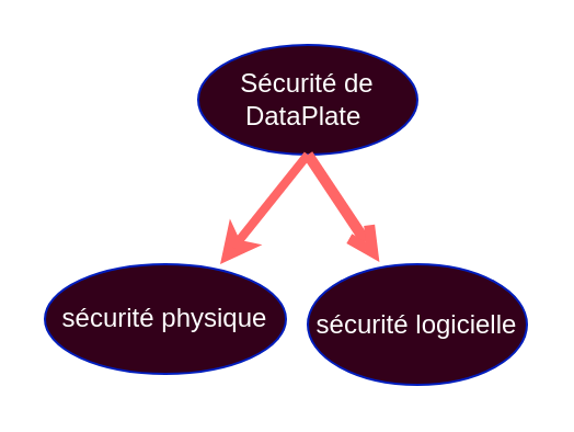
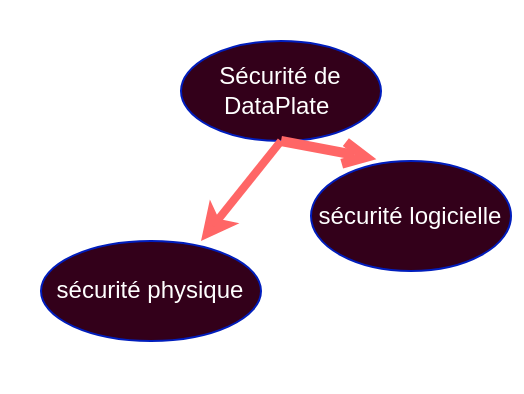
  <mxCell id="0" />
  <mxCell id="1" parent="0" />
  <mxCell id="2" value="Sécurité de&lt;div&gt;DataPlate&amp;nbsp;&lt;/div&gt;" style="ellipse;whiteSpace=wrap;html=1;fillColor=#33001A;fontColor=#ffffff;strokeColor=#001DBC;" vertex="1" parent="1"><mxGeometry x="90" y="20" width="100" height="50" as="geometry" /></mxCell>
  <mxCell id="3" value="" style="endArrow=classic;html=1;rounded=0;strokeWidth=4;strokeColor=#FF6666;" edge="1" parent="1"><mxGeometry width="50" height="50" relative="1" as="geometry"><mxPoint x="140" y="70" as="sourcePoint" /><mxPoint x="100" y="120" as="targetPoint" /></mxGeometry></mxCell>
  <mxCell id="4" value="" style="endArrow=open;html=1;rounded=0;exitX=0.5;exitY=1;exitDx=0;exitDy=0;entryX=0.327;entryY=-0.017;entryDx=0;entryDy=0;entryPerimeter=0;strokeWidth=5;strokeColor=#FF6666;" edge="1" parent="1" source="2" target="6"><mxGeometry width="50" height="50" relative="1" as="geometry"><mxPoint x="140" y="80" as="sourcePoint" /><mxPoint x="170" y="120" as="targetPoint" /></mxGeometry></mxCell>
  <mxCell id="5" value="sécurité physique" style="ellipse;whiteSpace=wrap;html=1;fillColor=#33001A;fontColor=#ffffff;strokeColor=#001DBC;" vertex="1" parent="1"><mxGeometry x="20" y="120" width="110" height="50" as="geometry" /></mxCell>
- <mxCell id="6" value="sécurité logicielle" style="ellipse;whiteSpace=wrap;html=1;fillColor=#33001A;fontColor=#ffffff;strokeColor=#001DBC;" vertex="1" parent="1"><mxGeometry x="140" y="120" width="100" height="55" as="geometry" /></mxCell>
+ <mxCell id="6" value="sécurité logicielle" style="ellipse;whiteSpace=wrap;html=1;fillColor=#33001A;fontColor=#ffffff;strokeColor=#001DBC;" vertex="1" parent="1"><mxGeometry x="155" y="80" width="100" height="55" as="geometry" /></mxCell>
